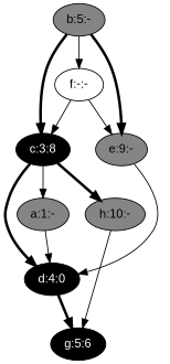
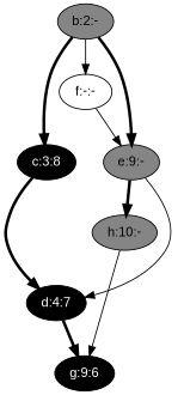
  digraph {
    fontname="Liberation Sans"
    node [fillcolor=gray52 fontname="Liberation Sans" style=filled]
    edge [fontname="Liberation Sans" penwidth=1]
-   n1 [label="a:1:-"]
-   n2 [fillcolor=black fontcolor=white label="d:4:0"]
-   n3 [label="b:5:-"]
+   n2 [fillcolor=black fontcolor=white label="d:4:7"]
+   n3 [label="b:2:-"]
    n4 [fillcolor=black fontcolor=white label="c:3:8"]
    n5 [label="e:9:-"]
    n6 [label="f:-:-" fillcolor="" style=""]
-   n7 [fillcolor=black fontcolor=white label="g:5:6"]
+   n7 [fillcolor=black fontcolor=white label="g:9:6"]
    n8 [label="h:10:-"]
-   n1 -> n2
    n2 -> n7 [penwidth=3]
    n3 -> n4 [penwidth=3]
    n3 -> n5 [penwidth=3]
    n3 -> n6
-   n4 -> n1
    n4 -> n2 [penwidth=3]
    n5 -> n2
-   n4 -> n8 [penwidth=3]
-   n6 -> n4
+   n5 -> n8 [penwidth=3]
    n6 -> n5
    n8 -> n7
  }
